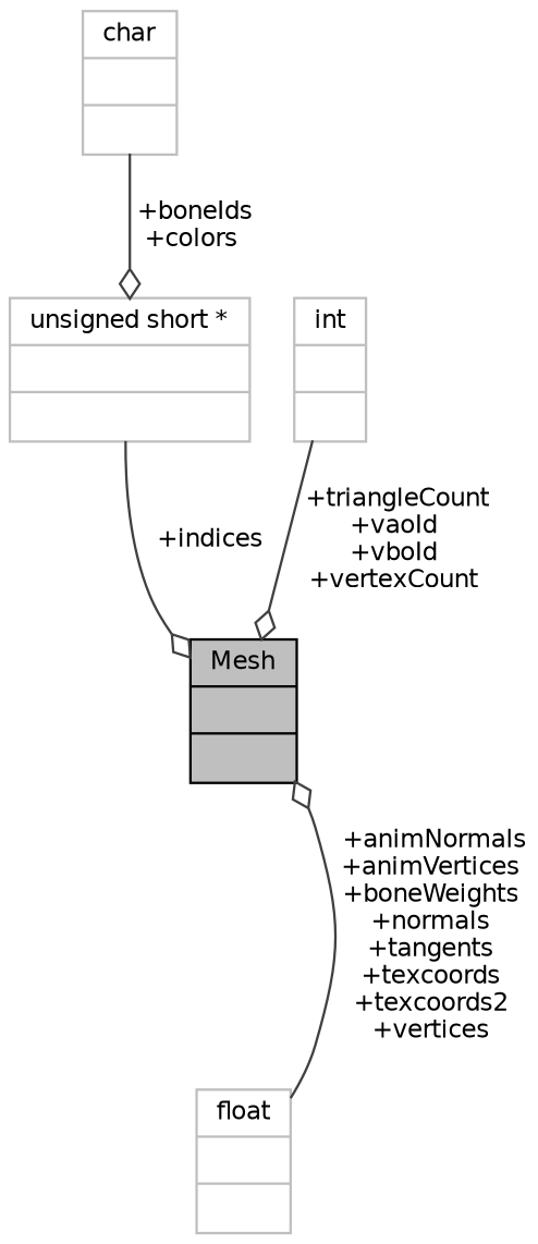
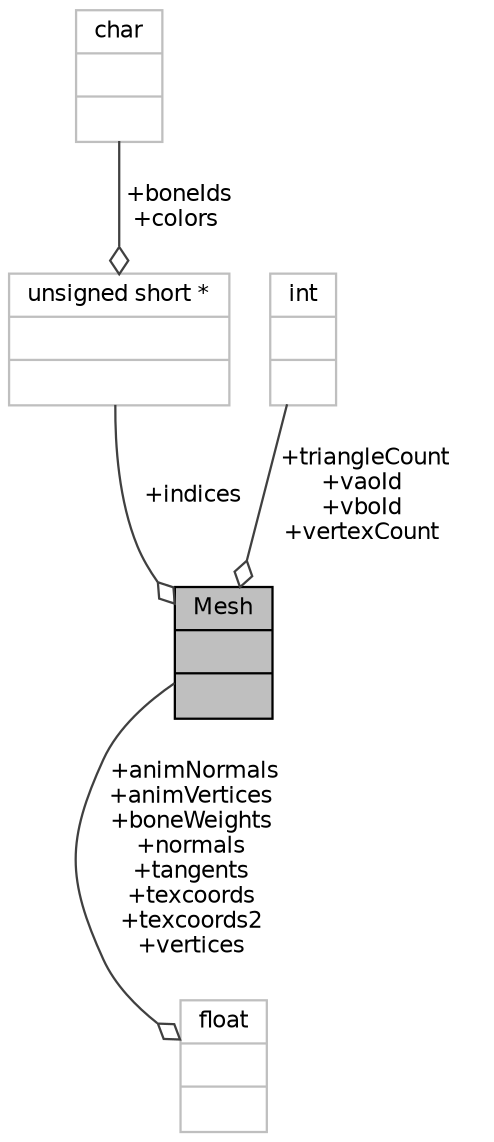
  digraph {
    node [color=grey75 fillcolor=white fontname=Helvetica fontsize=10 shape=record style=filled]
    edge [arrowhead=odiamond color=grey25 fontname=Helvetica fontsize=10 labelfontname=Helvetica labelfontsize=10 style=solid]
    n1 [color=black fillcolor=grey75 fontcolor=black height=0.2 label="{Mesh\n||}" width=0.4]
    n2 [height=0.2 label="{char\n||}" width=0.4]
    n3 [height=0.2 label="{unsigned short *\n||}" width=0.4]
    n4 [height=0.2 label="{float\n||}" width=0.4]
    n5 [height=0.2 label="{int\n||}" width=0.4]
    n2 -> n3 [label=" +boneIds\n+colors"]
    n3 -> n1 [label=" +indices"]
-   n4 -> n1 [label=" +animNormals\n+animVertices\n+boneWeights\n+normals\n+tangents\n+texcoords\n+texcoords2\n+vertices"]
+   n1 -> n4 [label=" +animNormals\n+animVertices\n+boneWeights\n+normals\n+tangents\n+texcoords\n+texcoords2\n+vertices"]
    n5 -> n1 [label=" +triangleCount\n+vaoId\n+vboId\n+vertexCount"]
  }
